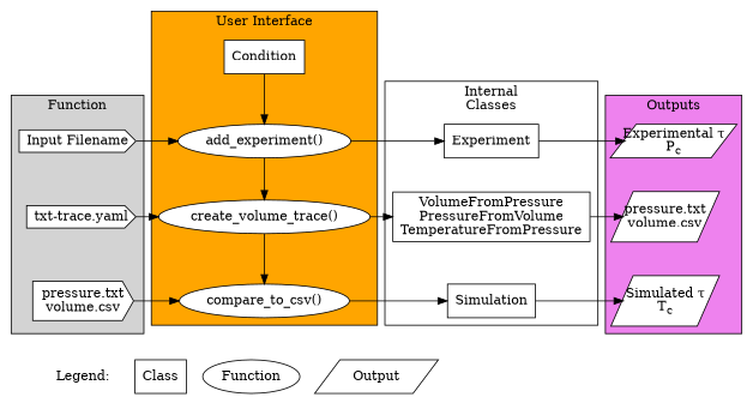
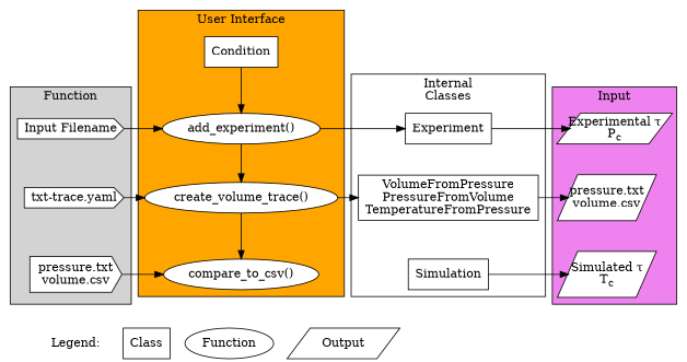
  digraph {
    newrank=true
    node [fillcolor=white shape=rectangle style=filled]
    n1 [label="Input Filename" shape=cds]
    n2 [label="txt-trace.yaml" shape=cds]
    n3 [height=0.75 label="pressure.txt\nvolume.csv" shape=cds width=1.5]
    n4 [label=Condition]
    n5 [label=Experiment]
    n6 [label="VolumeFromPressure\nPressureFromVolume\nTemperatureFromPressure"]
    n7 [label=Simulation]
    n8 [label=Class]
    "add_experiment()" [shape=ellipse]
    n10 [label="compare_to_csv()" shape=ellipse]
    "create_volume_trace()" [shape=ellipse]
    n12 [label=Function shape=ellipse]
    n13 [fixedsize=true label=<Experimental &tau;<br />P<sub>c</sub>> shape=parallelogram width=1.75]
    n14 [fixedsize=true height=0.75 label="pressure.txt\nvolume.csv" shape=parallelogram width=1.5]
    n15 [fixedsize=true height=0.75 label=<Simulated &tau;<br />T<sub>c</sub>> shape=parallelogram width=1.5]
    n16 [label=Output shape=parallelogram]
    n17 [label="Legend:" shape=plaintext]
    subgraph sub_1 {
      n1
      n2
      n3
    }
    subgraph sub_2 {
      rank=same
      n1
      n5
      "add_experiment()"
      n13
    }
    subgraph sub_3 {
      n4
      n5
      n6
      n7
      n8
    }
    subgraph sub_4 {
      rank=same
      n3
      n7
      n10
      n15
    }
    subgraph sub_5 {
      "add_experiment()"
      n10
      "create_volume_trace()"
      n12
    }
    subgraph sub_6 {
      nodesep=0.1
      rank=same
      n8
      n12
      n16
      n17
    }
    subgraph sub_7 {
      n13
      n14
      n15
      n16
    }
    subgraph sub_8 {
      rank=same
      n2
      n6
      "create_volume_trace()"
      n14
    }
    subgraph cluster_9 {
      fillcolor=lightgrey
      label=Function
      style=filled
      n1
      n2
      n3
    }
    subgraph cluster_10 {
      fillcolor=white
      label="Internal\nClasses"
      style=filled
      n5
      n6
      n7
    }
    subgraph cluster_11 {
      fillcolor=violet
-     label=Outputs
+     label=Input
      style=filled
      n13
      n14
      n15
    }
    subgraph cluster_12 {
      fillcolor=orange
      label="User Interface"
      style=filled
      n4
      "add_experiment()"
      n10
      "create_volume_trace()"
    }
    n1 -> n2 [style=invis]
    n1 -> "add_experiment()"
    n2 -> n3 [style=invis]
    n2 -> "create_volume_trace()"
    n3 -> n10
    n3 -> n17 [style=invis]
    n4 -> "add_experiment()"
    n5 -> n6 [style=invis]
    n5 -> n13
    n6 -> n7 [style=invis]
    n6 -> n14
    n7 -> n15
    n8 -> n12 [style=invis]
    "add_experiment()" -> n5
    "add_experiment()" -> "create_volume_trace()"
-   n10 -> n7
    "create_volume_trace()" -> n6
    "create_volume_trace()" -> n10
    n13 -> n14 [style=invis]
    n14 -> n15 [style=invis]
    n17 -> n8 [style=invis]
  }
